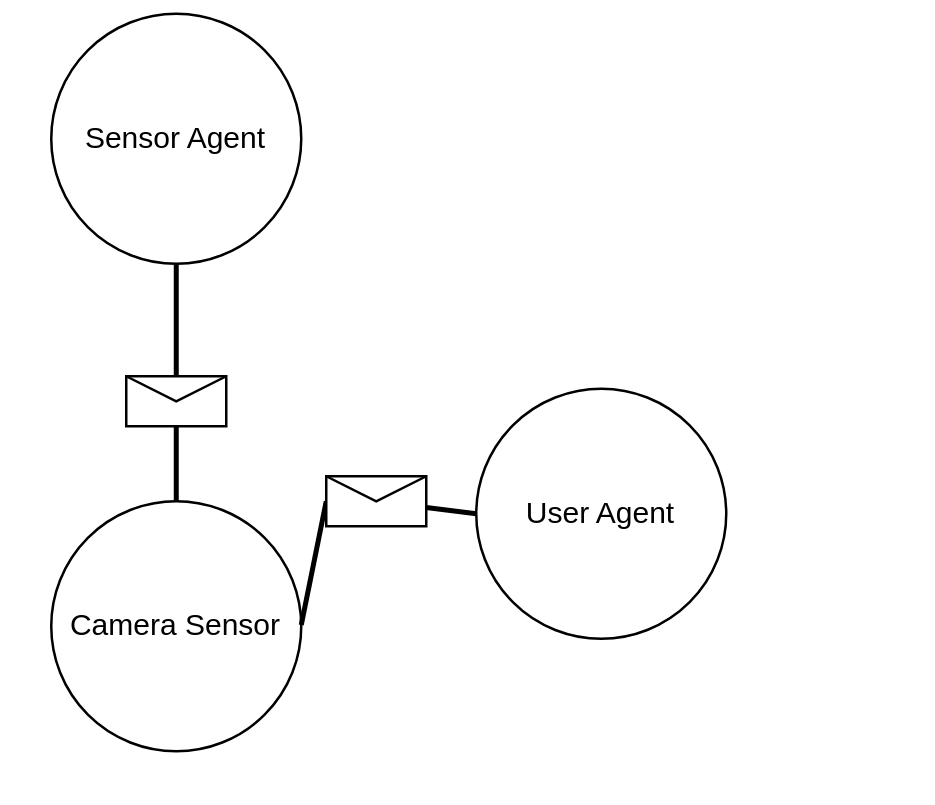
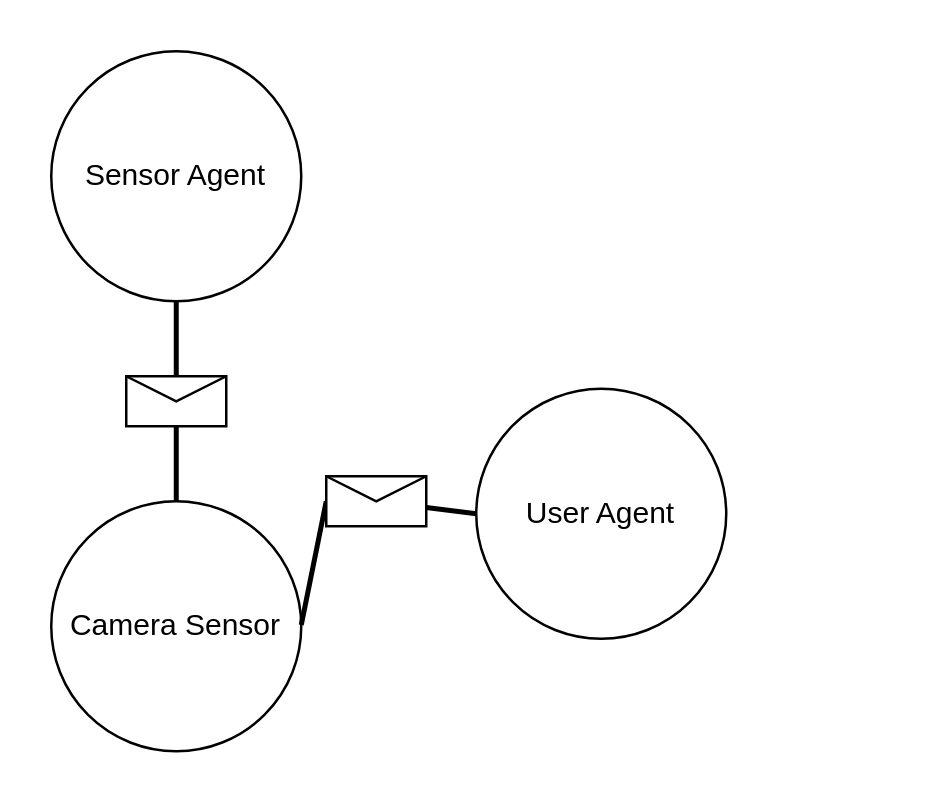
  <mxCell id="0" />
  <mxCell id="1" parent="0" />
  <mxCell id="2" style="edgeStyle=orthogonalEdgeStyle;rounded=0;orthogonalLoop=1;jettySize=auto;html=1;exitX=0.5;exitY=0;exitDx=0;exitDy=0;entryX=0.5;entryY=0;entryDx=0;entryDy=0;" parent="1" edge="1"><mxGeometry relative="1" as="geometry"><mxPoint x="352" y="20" as="targetPoint" /><mxPoint x="352" y="20" as="sourcePoint" /></mxGeometry></mxCell>
  <mxCell id="3" value="User Agent" style="ellipse;whiteSpace=wrap;html=1;aspect=fixed;" vertex="1" parent="1"><mxGeometry x="190" y="155" width="100" height="100" as="geometry" /></mxCell>
  <mxCell id="4" value="Camera Sensor" style="ellipse;whiteSpace=wrap;html=1;aspect=fixed;" vertex="1" parent="1"><mxGeometry x="20" y="200" width="100" height="100" as="geometry" /></mxCell>
- <mxCell id="5" value="Sensor Agent" style="ellipse;whiteSpace=wrap;html=1;aspect=fixed;" vertex="1" parent="1"><mxGeometry x="20" y="5" width="100" height="100" as="geometry" /></mxCell>
+ <mxCell id="5" value="Sensor Agent" style="ellipse;whiteSpace=wrap;html=1;aspect=fixed;" vertex="1" parent="1"><mxGeometry x="20" y="20" width="100" height="100" as="geometry" /></mxCell>
  <mxCell id="6" value="" style="endArrow=none;html=1;rounded=0;strokeWidth=2;entryX=0.5;entryY=1;entryDx=0;entryDy=0;" edge="1" parent="1" target="5"><mxGeometry width="50" height="50" relative="1" as="geometry"><mxPoint x="70" y="200" as="sourcePoint" /><mxPoint x="120" y="150" as="targetPoint" /></mxGeometry></mxCell>
  <mxCell id="7" value="" style="endArrow=none;html=1;rounded=0;strokeWidth=2;entryX=0;entryY=0.5;entryDx=0;entryDy=0;" edge="1" parent="1" source="10" target="3"><mxGeometry width="50" height="50" relative="1" as="geometry"><mxPoint x="120" y="249.5" as="sourcePoint" /><mxPoint x="180" y="249.5" as="targetPoint" /></mxGeometry></mxCell>
  <mxCell id="8" value="" style="shape=message;html=1;html=1;outlineConnect=0;labelPosition=center;verticalLabelPosition=bottom;align=center;verticalAlign=top;" vertex="1" parent="1"><mxGeometry x="50" y="150" width="40" height="20" as="geometry" /></mxCell>
  <mxCell id="9" value="" style="endArrow=none;html=1;rounded=0;strokeWidth=2;entryX=0;entryY=0.5;entryDx=0;entryDy=0;" edge="1" parent="1" target="10"><mxGeometry width="50" height="50" relative="1" as="geometry"><mxPoint x="120" y="249.5" as="sourcePoint" /><mxPoint x="190" y="160" as="targetPoint" /></mxGeometry></mxCell>
  <mxCell id="10" value="" style="shape=message;html=1;html=1;outlineConnect=0;labelPosition=center;verticalLabelPosition=bottom;align=center;verticalAlign=top;" vertex="1" parent="1"><mxGeometry x="130" y="190" width="40" height="20" as="geometry" /></mxCell>
